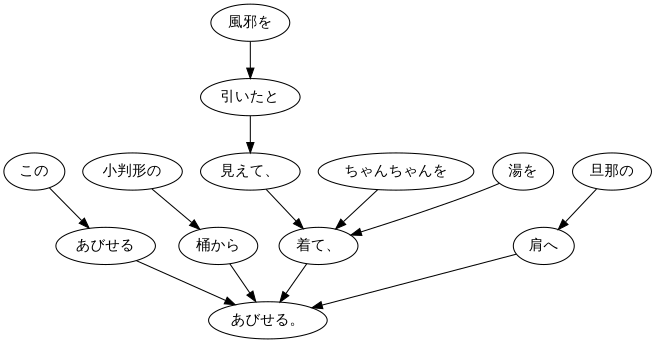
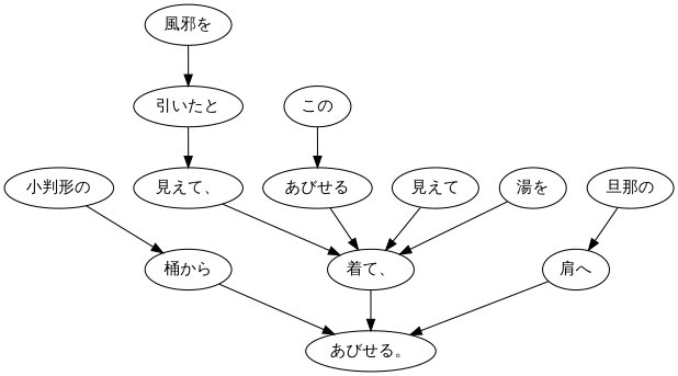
  digraph {
    n1 [label="風邪を"]
    n2 [label="引いたと"]
    n3 [label="見えて、"]
    n4 [label="着て、"]
    n5 [label="あびせる。"]
    n6 [label="この"]
    n7 [label="あびせる"]
-   n8 [label="ちゃんちゃんを"]
+   n8 [label="見えて"]
    n9 [label="小判形の"]
    n10 [label="桶から"]
    n11 [label="旦那の"]
    n12 [label="肩へ"]
    n13 [label="湯を"]
    n1 -> n2
    n2 -> n3
    n3 -> n4
    n4 -> n5
    n6 -> n7
-   n7 -> n5
+   n7 -> n4
    n8 -> n4
    n9 -> n10
    n10 -> n5
    n11 -> n12
    n12 -> n5
    n13 -> n4
  }
